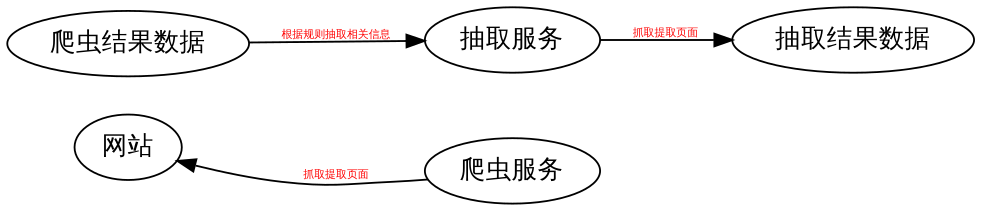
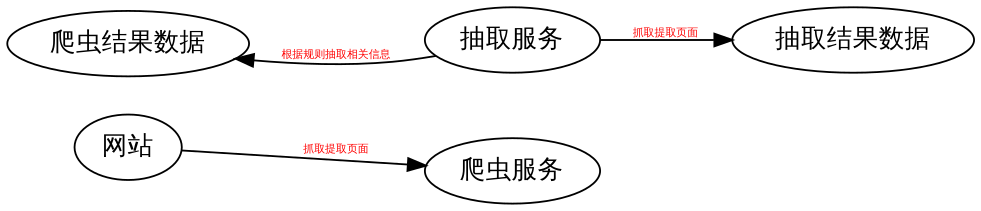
  digraph {
    rankdir=LR
    edge [fontcolor=red fontname=Helvetica fontsize=6]
    "网站"
    "爬虫服务"
    "爬虫结果数据"
    "抽取服务"
    "抽取结果数据"
-   "爬虫服务" -> "网站" [label="抓取提取页面"]
-   "爬虫结果数据" -> "抽取服务" [label="根据规则抽取相关信息"]
+   "网站" -> "爬虫服务" [label="抓取提取页面"]
+   "抽取服务" -> "爬虫结果数据" [label="根据规则抽取相关信息"]
    "抽取服务" -> "抽取结果数据" [label="抓取提取页面"]
  }
